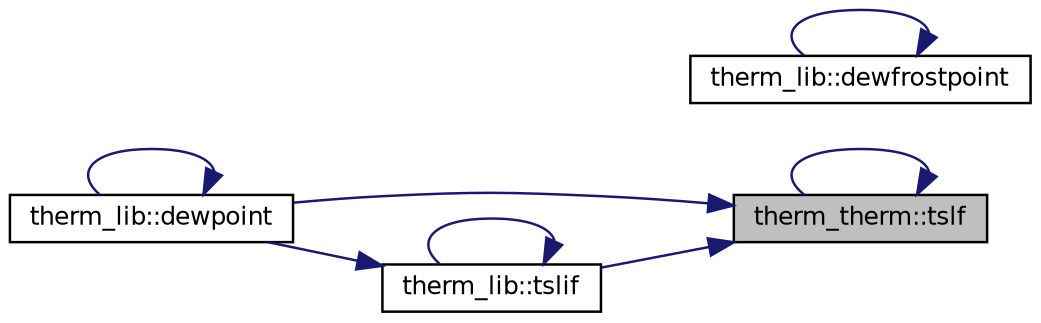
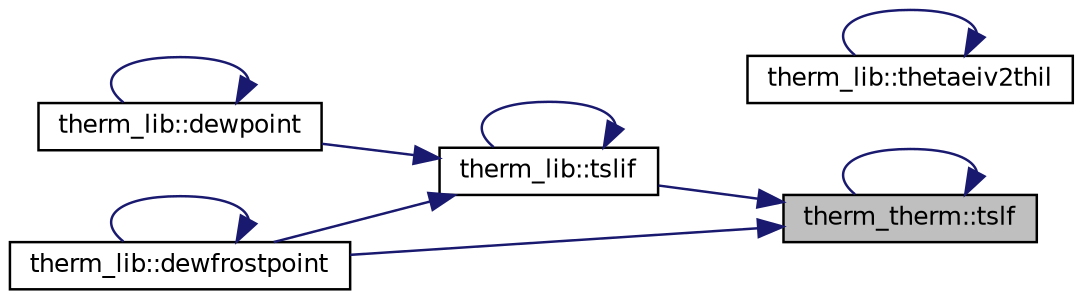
  digraph {
    rankdir=RL
    node [color=black fillcolor=white fontname=Helvetica fontsize=10 shape=record style=filled]
    edge [color=midnightblue dir=back fontname=Helvetica fontsize=10 labelfontname=Helvetica labelfontsize=10 style=solid]
    n1 [fillcolor=grey75 fontcolor=black height=0.2 label="therm_therm::tslf" width=0.4]
    n2 [height=0.2 label="therm_lib::dewpoint" width=0.4]
    n3 [height=0.2 label="therm_lib::tslif" width=0.4]
    n4 [height=0.2 label="therm_lib::dewfrostpoint" width=0.4]
+   n5 [height=0.2 label="therm_lib::thetaeiv2thil" width=0.4]
    n1 -> n1
-   n1 -> n2
+   n1 -> n4
    n1 -> n3
    n2 -> n2
    n3 -> n2
    n3 -> n3
+   n3 -> n4
    n4 -> n4
+   n5 -> n5
  }
